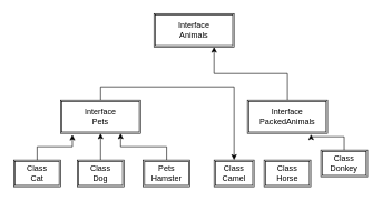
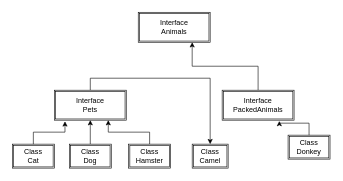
  <mxCell id="0" />
  <mxCell id="1" parent="0" />
  <mxCell id="2" value="Interface&lt;br&gt;Animals" style="shape=ext;double=1;rounded=0;whiteSpace=wrap;html=1;" vertex="1" parent="1"><mxGeometry x="230" y="20" width="120" height="50" as="geometry" /></mxCell>
  <mxCell id="3" style="edgeStyle=orthogonalEdgeStyle;rounded=0;orthogonalLoop=1;jettySize=auto;html=1;exitX=0.5;exitY=0;exitDx=0;exitDy=0;" edge="1" parent="1" source="4" target="14"><mxGeometry relative="1" as="geometry" /></mxCell>
  <mxCell id="4" value="Interface&lt;br&gt;Pets" style="shape=ext;double=1;rounded=0;whiteSpace=wrap;html=1;" vertex="1" parent="1"><mxGeometry x="90" y="150" width="120" height="50" as="geometry" /></mxCell>
  <mxCell id="5" style="edgeStyle=orthogonalEdgeStyle;rounded=0;orthogonalLoop=1;jettySize=auto;html=1;exitX=0.5;exitY=0;exitDx=0;exitDy=0;entryX=0.75;entryY=1;entryDx=0;entryDy=0;" edge="1" parent="1" source="6" target="2"><mxGeometry relative="1" as="geometry" /></mxCell>
  <mxCell id="6" value="Interface&lt;br&gt;PackedAnimals" style="shape=ext;double=1;rounded=0;whiteSpace=wrap;html=1;" vertex="1" parent="1"><mxGeometry x="370" y="150" width="120" height="50" as="geometry" /></mxCell>
  <mxCell id="7" style="edgeStyle=orthogonalEdgeStyle;rounded=0;orthogonalLoop=1;jettySize=auto;html=1;exitX=0.5;exitY=0;exitDx=0;exitDy=0;entryX=0.5;entryY=1;entryDx=0;entryDy=0;" edge="1" parent="1" source="8" target="4"><mxGeometry relative="1" as="geometry" /></mxCell>
  <mxCell id="8" value="Class&lt;br&gt;Dog" style="shape=ext;double=1;rounded=0;whiteSpace=wrap;html=1;" vertex="1" parent="1"><mxGeometry x="115" y="240" width="70" height="40" as="geometry" /></mxCell>
  <mxCell id="9" value="Class&lt;br&gt;Cat" style="shape=ext;double=1;rounded=0;whiteSpace=wrap;html=1;" vertex="1" parent="1"><mxGeometry x="20" y="240" width="70" height="40" as="geometry" /></mxCell>
  <mxCell id="10" style="edgeStyle=orthogonalEdgeStyle;rounded=0;orthogonalLoop=1;jettySize=auto;html=1;exitX=0.5;exitY=0;exitDx=0;exitDy=0;entryX=0.75;entryY=1;entryDx=0;entryDy=0;" edge="1" parent="1" source="11" target="4"><mxGeometry relative="1" as="geometry" /></mxCell>
- <mxCell id="11" value="Pets&lt;br&gt;Hamster" style="shape=ext;double=1;rounded=0;whiteSpace=wrap;html=1;" vertex="1" parent="1"><mxGeometry x="214" y="240" width="70" height="40" as="geometry" /></mxCell>
+ <mxCell id="11" value="Class&lt;br&gt;Hamster" style="shape=ext;double=1;rounded=0;whiteSpace=wrap;html=1;" vertex="1" parent="1"><mxGeometry x="214" y="240" width="70" height="40" as="geometry" /></mxCell>
  <mxCell id="12" style="edgeStyle=orthogonalEdgeStyle;rounded=0;orthogonalLoop=1;jettySize=auto;html=1;exitX=0.5;exitY=0;exitDx=0;exitDy=0;entryX=0.148;entryY=1.04;entryDx=0;entryDy=0;entryPerimeter=0;" edge="1" parent="1" source="9" target="4"><mxGeometry relative="1" as="geometry" /></mxCell>
- <mxCell id="13" value="Class&lt;br&gt;Horse" style="shape=ext;double=1;rounded=0;whiteSpace=wrap;html=1;" vertex="1" parent="1"><mxGeometry x="395" y="240" width="70" height="40" as="geometry" /></mxCell>
  <mxCell id="14" value="Class&lt;br&gt;Camel" style="shape=ext;double=1;rounded=0;whiteSpace=wrap;html=1;" vertex="1" parent="1"><mxGeometry x="320" y="240" width="60" height="40" as="geometry" /></mxCell>
  <mxCell id="15" value="Class&lt;br&gt;Donkey" style="shape=ext;double=1;rounded=0;whiteSpace=wrap;html=1;" vertex="1" parent="1"><mxGeometry x="480" y="225" width="70" height="40" as="geometry" /></mxCell>
  <mxCell id="16" style="edgeStyle=orthogonalEdgeStyle;rounded=0;orthogonalLoop=1;jettySize=auto;html=1;exitX=0.5;exitY=0;exitDx=0;exitDy=0;entryX=0.795;entryY=1.029;entryDx=0;entryDy=0;entryPerimeter=0;" edge="1" parent="1" source="15" target="6"><mxGeometry relative="1" as="geometry" /></mxCell>
